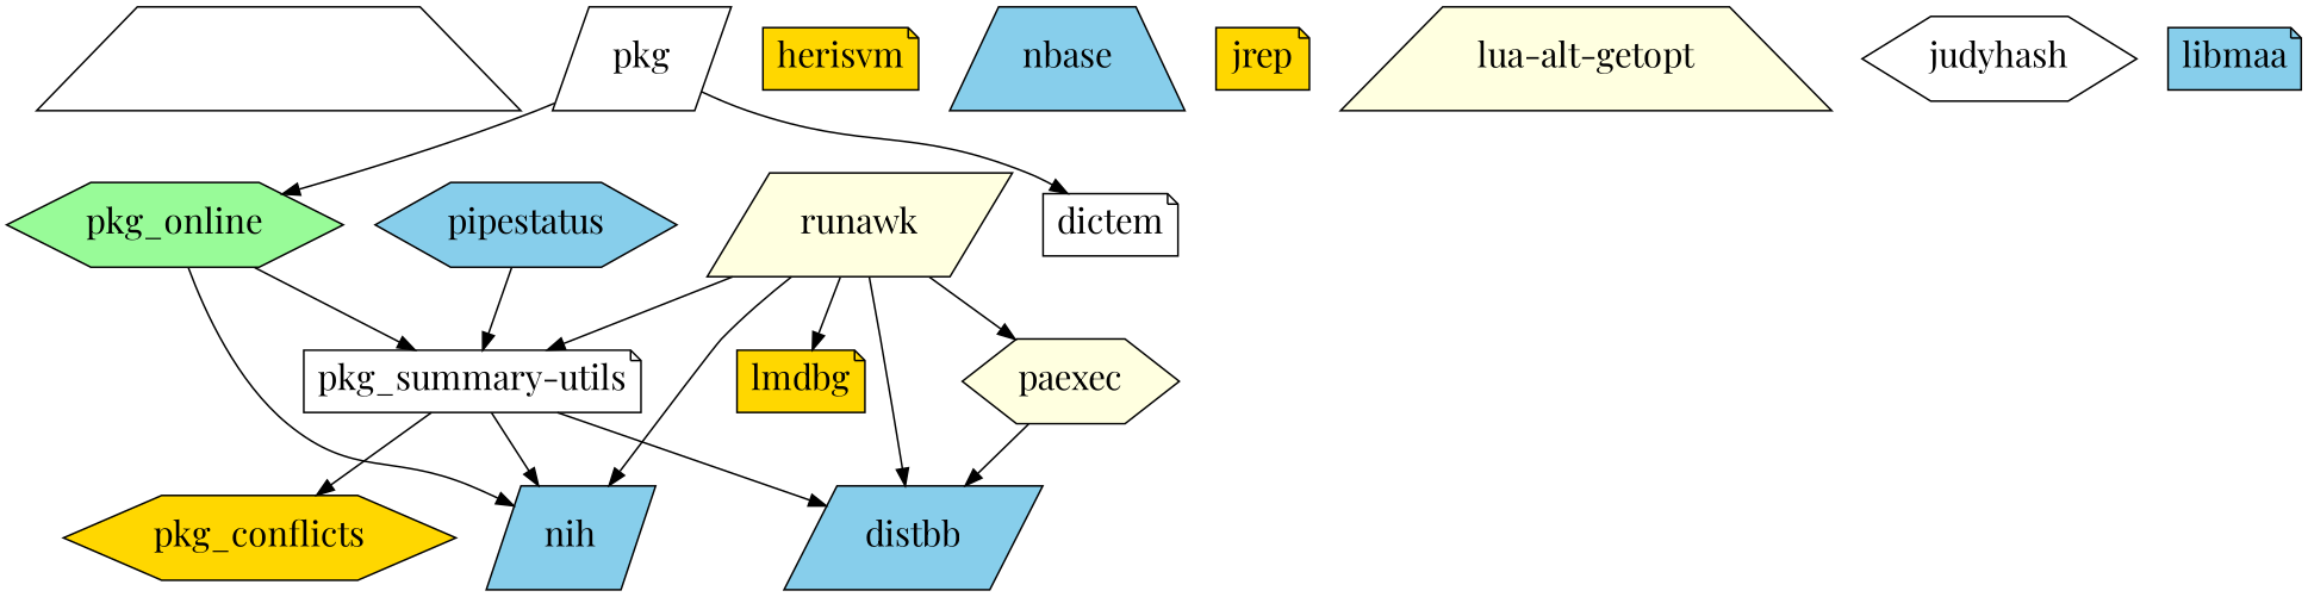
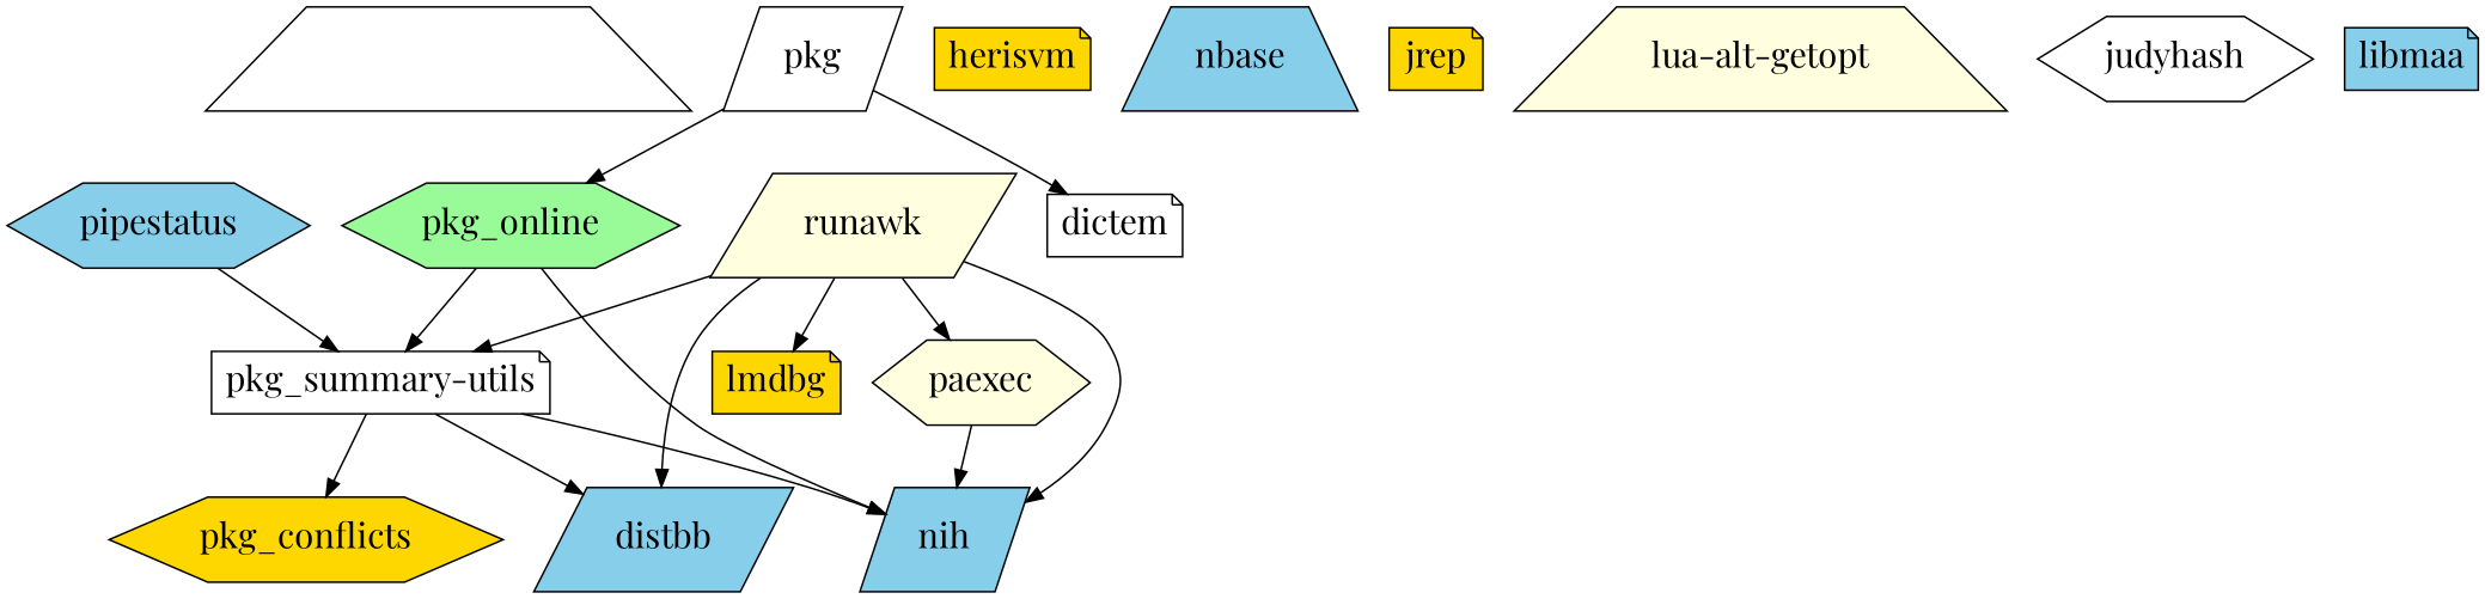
  digraph {
    fontname="Playfair Display"
    rankdir=UB
    node [fillcolor=white fontname="Playfair Display" fontsize=20 shape=note style=filled]
    edge [fontname="Playfair Display"]
    "mk-configure" [fontcolor=white shape=trapezium]
    paexec [fillcolor=lightyellow shape=hexagon]
    distbb [fillcolor=skyblue shape=parallelogram]
    pkg_online [fillcolor=palegreen shape=hexagon]
    nih [fillcolor=skyblue shape=parallelogram]
    "pkg_summary-utils"
    runawk [fillcolor=lightyellow shape=parallelogram]
    lmdbg [fillcolor=gold]
    pkg_conflicts [fillcolor=gold shape=hexagon style="solid,filled"]
    pipestatus [fillcolor=skyblue shape=hexagon]
    herisvm [fillcolor=gold]
    nbase [fillcolor=skyblue shape=trapezium]
    jrep [fillcolor=gold]
    n14 [label=pkg shape=parallelogram style="solid,filled"]
    dictem [style="solid,filled"]
    "lua-alt-getopt" [fillcolor=lightyellow shape=trapezium]
    judyhash [shape=hexagon]
    libmaa [fillcolor=skyblue]
-   paexec -> distbb
+   paexec -> nih
    pkg_online -> nih
    pkg_online -> "pkg_summary-utils"
    "pkg_summary-utils" -> distbb
    "pkg_summary-utils" -> nih
    "pkg_summary-utils" -> pkg_conflicts
    runawk -> paexec
    runawk -> distbb
    runawk -> nih
    runawk -> "pkg_summary-utils"
    runawk -> lmdbg
    pipestatus -> "pkg_summary-utils"
    n14 -> pkg_online
    n14 -> dictem
  }
